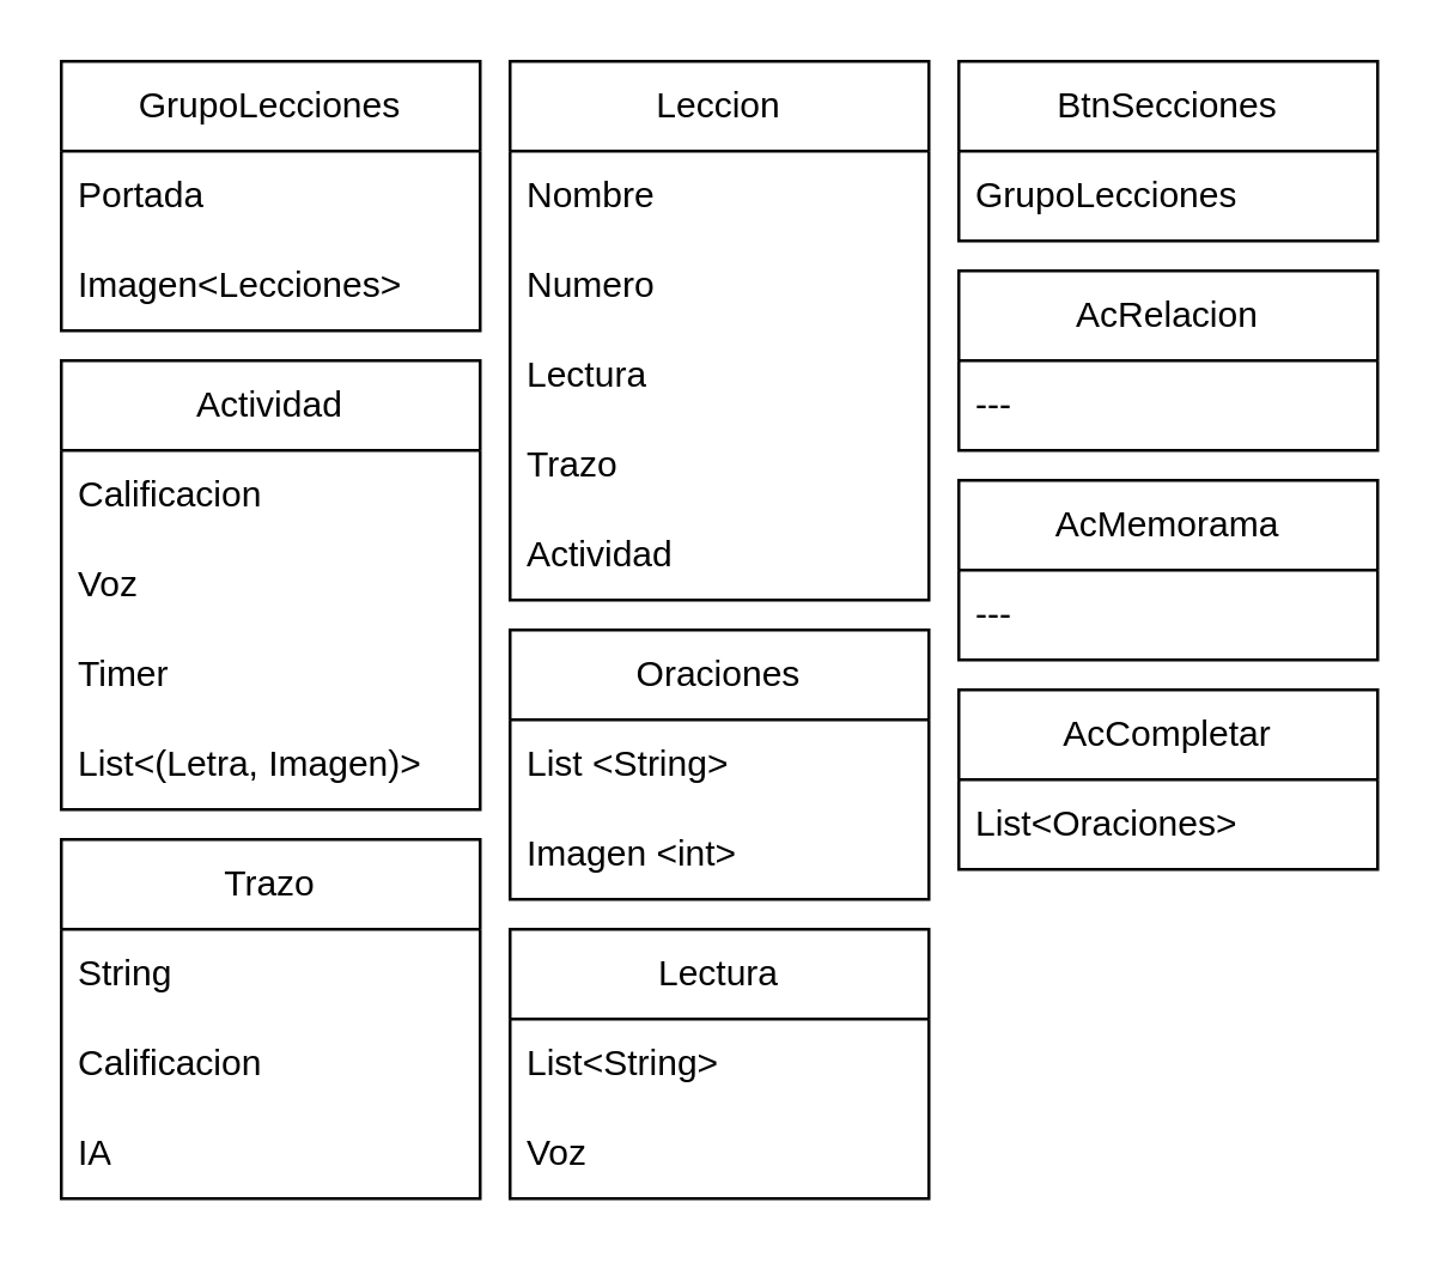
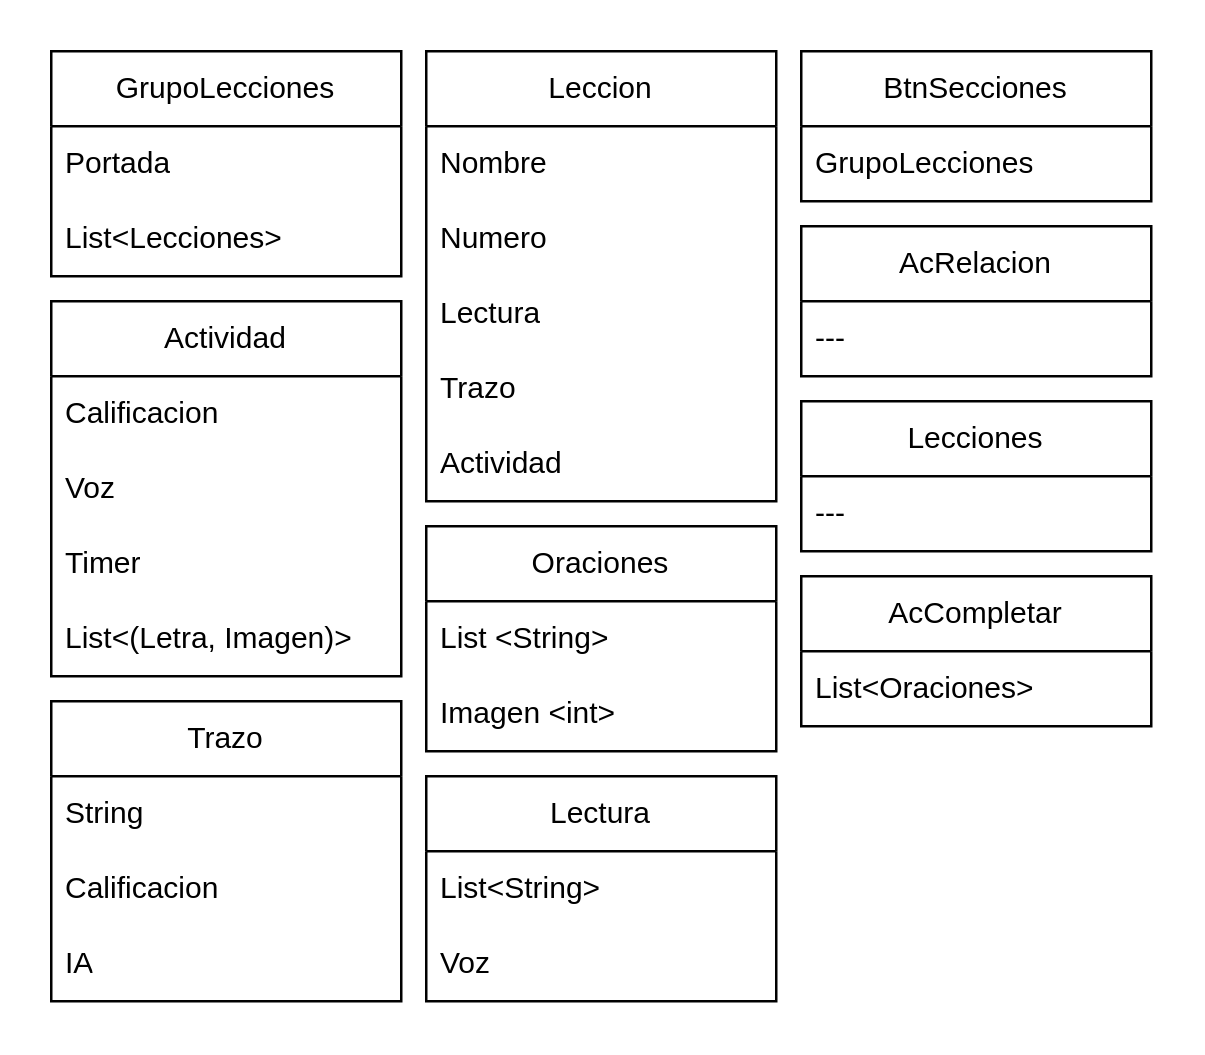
  <mxCell id="0" />
  <mxCell id="1" parent="0" />
  <mxCell id="2" value="GrupoLecciones" style="swimlane;fontStyle=0;childLayout=stackLayout;horizontal=1;startSize=30;horizontalStack=0;resizeParent=1;resizeParentMax=0;resizeLast=0;collapsible=1;marginBottom=0;whiteSpace=wrap;html=1;" vertex="1" parent="1"><mxGeometry x="20" y="20" width="140" height="90" as="geometry" /></mxCell>
  <mxCell id="3" value="Portada" style="text;strokeColor=none;fillColor=none;align=left;verticalAlign=middle;spacingLeft=4;spacingRight=4;overflow=hidden;points=[[0,0.5],[1,0.5]];portConstraint=eastwest;rotatable=0;whiteSpace=wrap;html=1;" vertex="1" parent="2"><mxGeometry y="30" width="140" height="30" as="geometry" /></mxCell>
- <mxCell id="4" value="Imagen&amp;lt;Lecciones&amp;gt;" style="text;strokeColor=none;fillColor=none;align=left;verticalAlign=middle;spacingLeft=4;spacingRight=4;overflow=hidden;points=[[0,0.5],[1,0.5]];portConstraint=eastwest;rotatable=0;whiteSpace=wrap;html=1;" vertex="1" parent="2"><mxGeometry y="60" width="140" height="30" as="geometry" /></mxCell>
+ <mxCell id="4" value="List&amp;lt;Lecciones&amp;gt;" style="text;strokeColor=none;fillColor=none;align=left;verticalAlign=middle;spacingLeft=4;spacingRight=4;overflow=hidden;points=[[0,0.5],[1,0.5]];portConstraint=eastwest;rotatable=0;whiteSpace=wrap;html=1;" vertex="1" parent="2"><mxGeometry y="60" width="140" height="30" as="geometry" /></mxCell>
  <mxCell id="5" value="Leccion" style="swimlane;fontStyle=0;childLayout=stackLayout;horizontal=1;startSize=30;horizontalStack=0;resizeParent=1;resizeParentMax=0;resizeLast=0;collapsible=1;marginBottom=0;whiteSpace=wrap;html=1;" vertex="1" parent="1"><mxGeometry x="170" y="20" width="140" height="180" as="geometry" /></mxCell>
  <mxCell id="6" value="Nombre" style="text;strokeColor=none;fillColor=none;align=left;verticalAlign=middle;spacingLeft=4;spacingRight=4;overflow=hidden;points=[[0,0.5],[1,0.5]];portConstraint=eastwest;rotatable=0;whiteSpace=wrap;html=1;" vertex="1" parent="5"><mxGeometry y="30" width="140" height="30" as="geometry" /></mxCell>
  <mxCell id="7" value="Numero" style="text;strokeColor=none;fillColor=none;align=left;verticalAlign=middle;spacingLeft=4;spacingRight=4;overflow=hidden;points=[[0,0.5],[1,0.5]];portConstraint=eastwest;rotatable=0;whiteSpace=wrap;html=1;" vertex="1" parent="5"><mxGeometry y="60" width="140" height="30" as="geometry" /></mxCell>
  <mxCell id="8" value="&lt;span style=&quot;font-weight: normal;&quot;&gt;Lectura&lt;/span&gt;" style="text;strokeColor=none;fillColor=none;align=left;verticalAlign=middle;spacingLeft=4;spacingRight=4;overflow=hidden;points=[[0,0.5],[1,0.5]];portConstraint=eastwest;rotatable=0;whiteSpace=wrap;html=1;fontStyle=1" vertex="1" parent="5"><mxGeometry y="90" width="140" height="30" as="geometry" /></mxCell>
  <mxCell id="9" value="Trazo" style="text;strokeColor=none;fillColor=none;align=left;verticalAlign=middle;spacingLeft=4;spacingRight=4;overflow=hidden;points=[[0,0.5],[1,0.5]];portConstraint=eastwest;rotatable=0;whiteSpace=wrap;html=1;" vertex="1" parent="5"><mxGeometry y="120" width="140" height="30" as="geometry" /></mxCell>
  <mxCell id="10" value="Actividad" style="text;strokeColor=none;fillColor=none;align=left;verticalAlign=middle;spacingLeft=4;spacingRight=4;overflow=hidden;points=[[0,0.5],[1,0.5]];portConstraint=eastwest;rotatable=0;whiteSpace=wrap;html=1;" vertex="1" parent="5"><mxGeometry y="150" width="140" height="30" as="geometry" /></mxCell>
  <mxCell id="11" value="Lectura" style="swimlane;fontStyle=0;childLayout=stackLayout;horizontal=1;startSize=30;horizontalStack=0;resizeParent=1;resizeParentMax=0;resizeLast=0;collapsible=1;marginBottom=0;whiteSpace=wrap;html=1;" vertex="1" parent="1"><mxGeometry x="170" y="310" width="140" height="90" as="geometry" /></mxCell>
  <mxCell id="12" value="List&amp;lt;String&amp;gt;" style="text;strokeColor=none;fillColor=none;align=left;verticalAlign=middle;spacingLeft=4;spacingRight=4;overflow=hidden;points=[[0,0.5],[1,0.5]];portConstraint=eastwest;rotatable=0;whiteSpace=wrap;html=1;" vertex="1" parent="11"><mxGeometry y="30" width="140" height="30" as="geometry" /></mxCell>
  <mxCell id="13" value="Voz&lt;br&gt;" style="text;strokeColor=none;fillColor=none;align=left;verticalAlign=middle;spacingLeft=4;spacingRight=4;overflow=hidden;points=[[0,0.5],[1,0.5]];portConstraint=eastwest;rotatable=0;whiteSpace=wrap;html=1;" vertex="1" parent="11"><mxGeometry y="60" width="140" height="30" as="geometry" /></mxCell>
  <mxCell id="14" value="Trazo" style="swimlane;fontStyle=0;childLayout=stackLayout;horizontal=1;startSize=30;horizontalStack=0;resizeParent=1;resizeParentMax=0;resizeLast=0;collapsible=1;marginBottom=0;whiteSpace=wrap;html=1;" vertex="1" parent="1"><mxGeometry x="20" y="280" width="140" height="120" as="geometry" /></mxCell>
  <mxCell id="15" value="String" style="text;strokeColor=none;fillColor=none;align=left;verticalAlign=middle;spacingLeft=4;spacingRight=4;overflow=hidden;points=[[0,0.5],[1,0.5]];portConstraint=eastwest;rotatable=0;whiteSpace=wrap;html=1;" vertex="1" parent="14"><mxGeometry y="30" width="140" height="30" as="geometry" /></mxCell>
  <mxCell id="16" value="Calificacion" style="text;strokeColor=none;fillColor=none;align=left;verticalAlign=middle;spacingLeft=4;spacingRight=4;overflow=hidden;points=[[0,0.5],[1,0.5]];portConstraint=eastwest;rotatable=0;whiteSpace=wrap;html=1;" vertex="1" parent="14"><mxGeometry y="60" width="140" height="30" as="geometry" /></mxCell>
  <mxCell id="17" value="IA" style="text;strokeColor=none;fillColor=none;align=left;verticalAlign=middle;spacingLeft=4;spacingRight=4;overflow=hidden;points=[[0,0.5],[1,0.5]];portConstraint=eastwest;rotatable=0;whiteSpace=wrap;html=1;" vertex="1" parent="14"><mxGeometry y="90" width="140" height="30" as="geometry" /></mxCell>
  <mxCell id="18" value="Actividad" style="swimlane;fontStyle=0;childLayout=stackLayout;horizontal=1;startSize=30;horizontalStack=0;resizeParent=1;resizeParentMax=0;resizeLast=0;collapsible=1;marginBottom=0;whiteSpace=wrap;html=1;" vertex="1" parent="1"><mxGeometry x="20" y="120" width="140" height="150" as="geometry" /></mxCell>
  <mxCell id="19" value="Calificacion" style="text;strokeColor=none;fillColor=none;align=left;verticalAlign=middle;spacingLeft=4;spacingRight=4;overflow=hidden;points=[[0,0.5],[1,0.5]];portConstraint=eastwest;rotatable=0;whiteSpace=wrap;html=1;" vertex="1" parent="18"><mxGeometry y="30" width="140" height="30" as="geometry" /></mxCell>
  <mxCell id="20" value="Voz" style="text;strokeColor=none;fillColor=none;align=left;verticalAlign=middle;spacingLeft=4;spacingRight=4;overflow=hidden;points=[[0,0.5],[1,0.5]];portConstraint=eastwest;rotatable=0;whiteSpace=wrap;html=1;" vertex="1" parent="18"><mxGeometry y="60" width="140" height="30" as="geometry" /></mxCell>
  <mxCell id="21" value="Timer" style="text;strokeColor=none;fillColor=none;align=left;verticalAlign=middle;spacingLeft=4;spacingRight=4;overflow=hidden;points=[[0,0.5],[1,0.5]];portConstraint=eastwest;rotatable=0;whiteSpace=wrap;html=1;" vertex="1" parent="18"><mxGeometry y="90" width="140" height="30" as="geometry" /></mxCell>
  <mxCell id="22" value="List&amp;lt;(Letra, Imagen)&amp;gt;" style="text;strokeColor=none;fillColor=none;align=left;verticalAlign=middle;spacingLeft=4;spacingRight=4;overflow=hidden;points=[[0,0.5],[1,0.5]];portConstraint=eastwest;rotatable=0;whiteSpace=wrap;html=1;" vertex="1" parent="18"><mxGeometry y="120" width="140" height="30" as="geometry" /></mxCell>
- <mxCell id="23" value="AcMemorama" style="swimlane;fontStyle=0;childLayout=stackLayout;horizontal=1;startSize=30;horizontalStack=0;resizeParent=1;resizeParentMax=0;resizeLast=0;collapsible=1;marginBottom=0;whiteSpace=wrap;html=1;" vertex="1" parent="1"><mxGeometry x="320" y="160" width="140" height="60" as="geometry" /></mxCell>
+ <mxCell id="23" value="Lecciones" style="swimlane;fontStyle=0;childLayout=stackLayout;horizontal=1;startSize=30;horizontalStack=0;resizeParent=1;resizeParentMax=0;resizeLast=0;collapsible=1;marginBottom=0;whiteSpace=wrap;html=1;" vertex="1" parent="1"><mxGeometry x="320" y="160" width="140" height="60" as="geometry" /></mxCell>
  <mxCell id="24" value="---" style="text;strokeColor=none;fillColor=none;align=left;verticalAlign=middle;spacingLeft=4;spacingRight=4;overflow=hidden;points=[[0,0.5],[1,0.5]];portConstraint=eastwest;rotatable=0;whiteSpace=wrap;html=1;" vertex="1" parent="23"><mxGeometry y="30" width="140" height="30" as="geometry" /></mxCell>
  <mxCell id="25" value="AcRelacion" style="swimlane;fontStyle=0;childLayout=stackLayout;horizontal=1;startSize=30;horizontalStack=0;resizeParent=1;resizeParentMax=0;resizeLast=0;collapsible=1;marginBottom=0;whiteSpace=wrap;html=1;" vertex="1" parent="1"><mxGeometry x="320" y="90" width="140" height="60" as="geometry" /></mxCell>
  <mxCell id="26" value="---" style="text;strokeColor=none;fillColor=none;align=left;verticalAlign=middle;spacingLeft=4;spacingRight=4;overflow=hidden;points=[[0,0.5],[1,0.5]];portConstraint=eastwest;rotatable=0;whiteSpace=wrap;html=1;" vertex="1" parent="25"><mxGeometry y="30" width="140" height="30" as="geometry" /></mxCell>
  <mxCell id="27" value="AcCompletar" style="swimlane;fontStyle=0;childLayout=stackLayout;horizontal=1;startSize=30;horizontalStack=0;resizeParent=1;resizeParentMax=0;resizeLast=0;collapsible=1;marginBottom=0;whiteSpace=wrap;html=1;" vertex="1" parent="1"><mxGeometry x="320" y="230" width="140" height="60" as="geometry" /></mxCell>
  <mxCell id="28" value="List&amp;lt;Oraciones&amp;gt;" style="text;strokeColor=none;fillColor=none;align=left;verticalAlign=middle;spacingLeft=4;spacingRight=4;overflow=hidden;points=[[0,0.5],[1,0.5]];portConstraint=eastwest;rotatable=0;whiteSpace=wrap;html=1;" vertex="1" parent="27"><mxGeometry y="30" width="140" height="30" as="geometry" /></mxCell>
  <mxCell id="29" value="Oraciones" style="swimlane;fontStyle=0;childLayout=stackLayout;horizontal=1;startSize=30;horizontalStack=0;resizeParent=1;resizeParentMax=0;resizeLast=0;collapsible=1;marginBottom=0;whiteSpace=wrap;html=1;" vertex="1" parent="1"><mxGeometry x="170" y="210" width="140" height="90" as="geometry" /></mxCell>
  <mxCell id="30" value="List &amp;lt;String&amp;gt;" style="text;strokeColor=none;fillColor=none;align=left;verticalAlign=middle;spacingLeft=4;spacingRight=4;overflow=hidden;points=[[0,0.5],[1,0.5]];portConstraint=eastwest;rotatable=0;whiteSpace=wrap;html=1;" vertex="1" parent="29"><mxGeometry y="30" width="140" height="30" as="geometry" /></mxCell>
  <mxCell id="31" value="Imagen &amp;lt;int&amp;gt;" style="text;strokeColor=none;fillColor=none;align=left;verticalAlign=middle;spacingLeft=4;spacingRight=4;overflow=hidden;points=[[0,0.5],[1,0.5]];portConstraint=eastwest;rotatable=0;whiteSpace=wrap;html=1;" vertex="1" parent="29"><mxGeometry y="60" width="140" height="30" as="geometry" /></mxCell>
  <mxCell id="32" value="BtnSecciones" style="swimlane;fontStyle=0;childLayout=stackLayout;horizontal=1;startSize=30;horizontalStack=0;resizeParent=1;resizeParentMax=0;resizeLast=0;collapsible=1;marginBottom=0;whiteSpace=wrap;html=1;" vertex="1" parent="1"><mxGeometry x="320" y="20" width="140" height="60" as="geometry" /></mxCell>
  <mxCell id="33" value="GrupoLecciones" style="text;strokeColor=none;fillColor=none;align=left;verticalAlign=middle;spacingLeft=4;spacingRight=4;overflow=hidden;points=[[0,0.5],[1,0.5]];portConstraint=eastwest;rotatable=0;whiteSpace=wrap;html=1;" vertex="1" parent="32"><mxGeometry y="30" width="140" height="30" as="geometry" /></mxCell>
